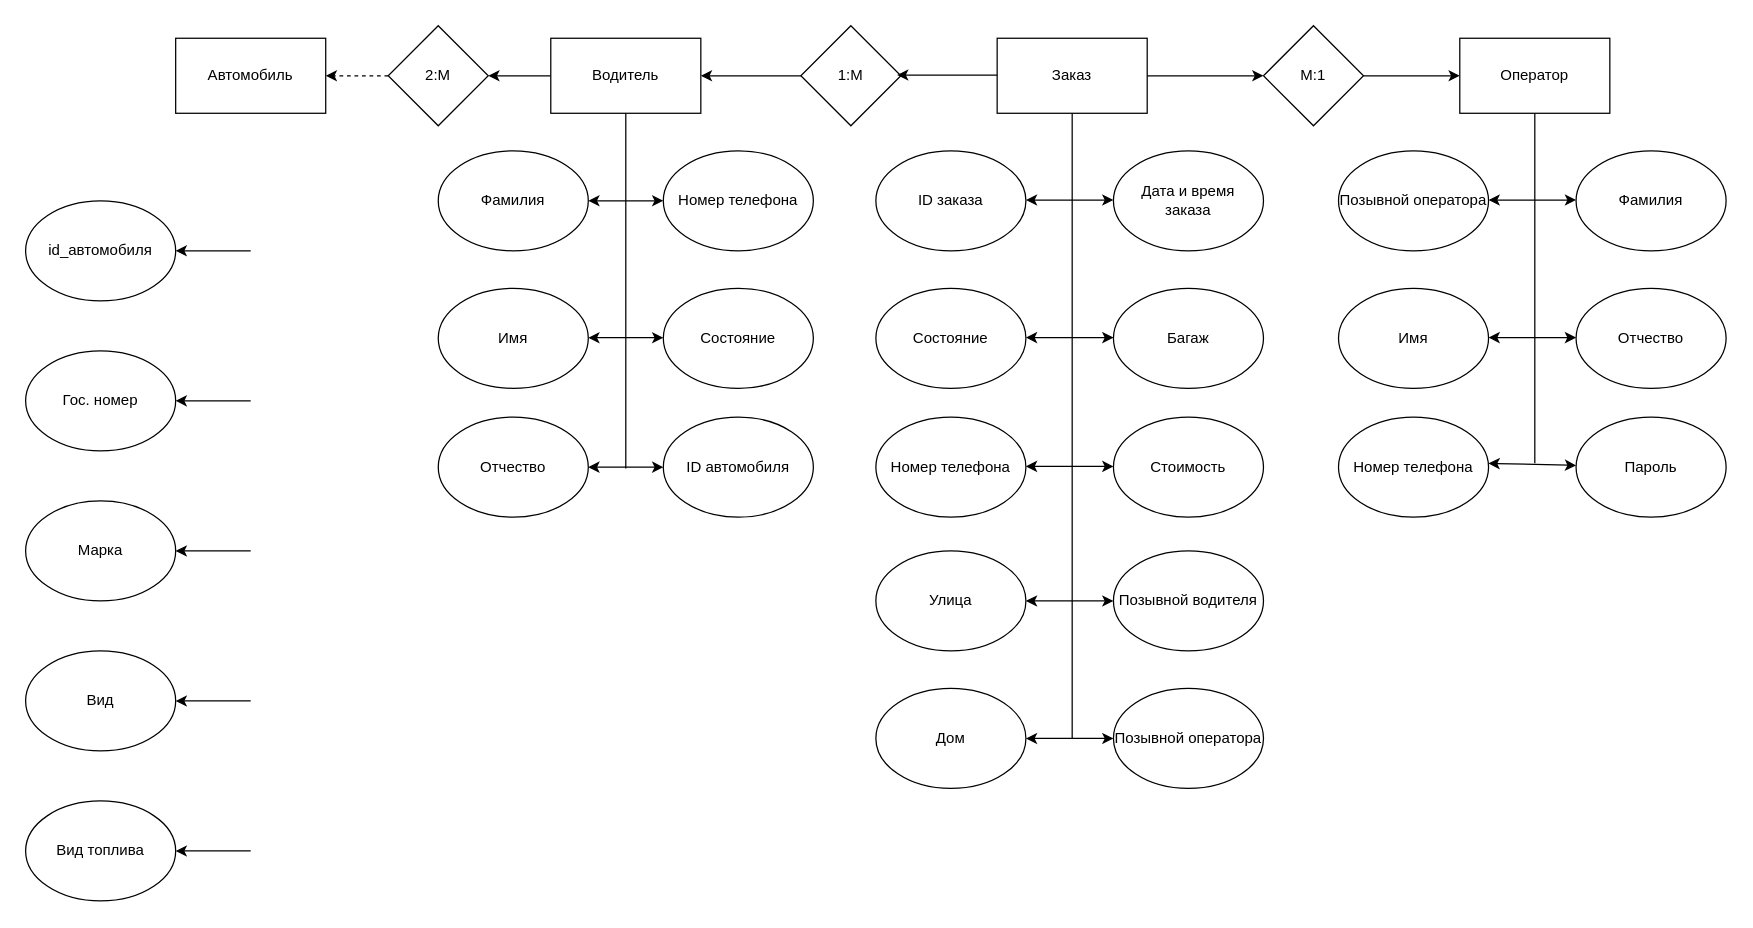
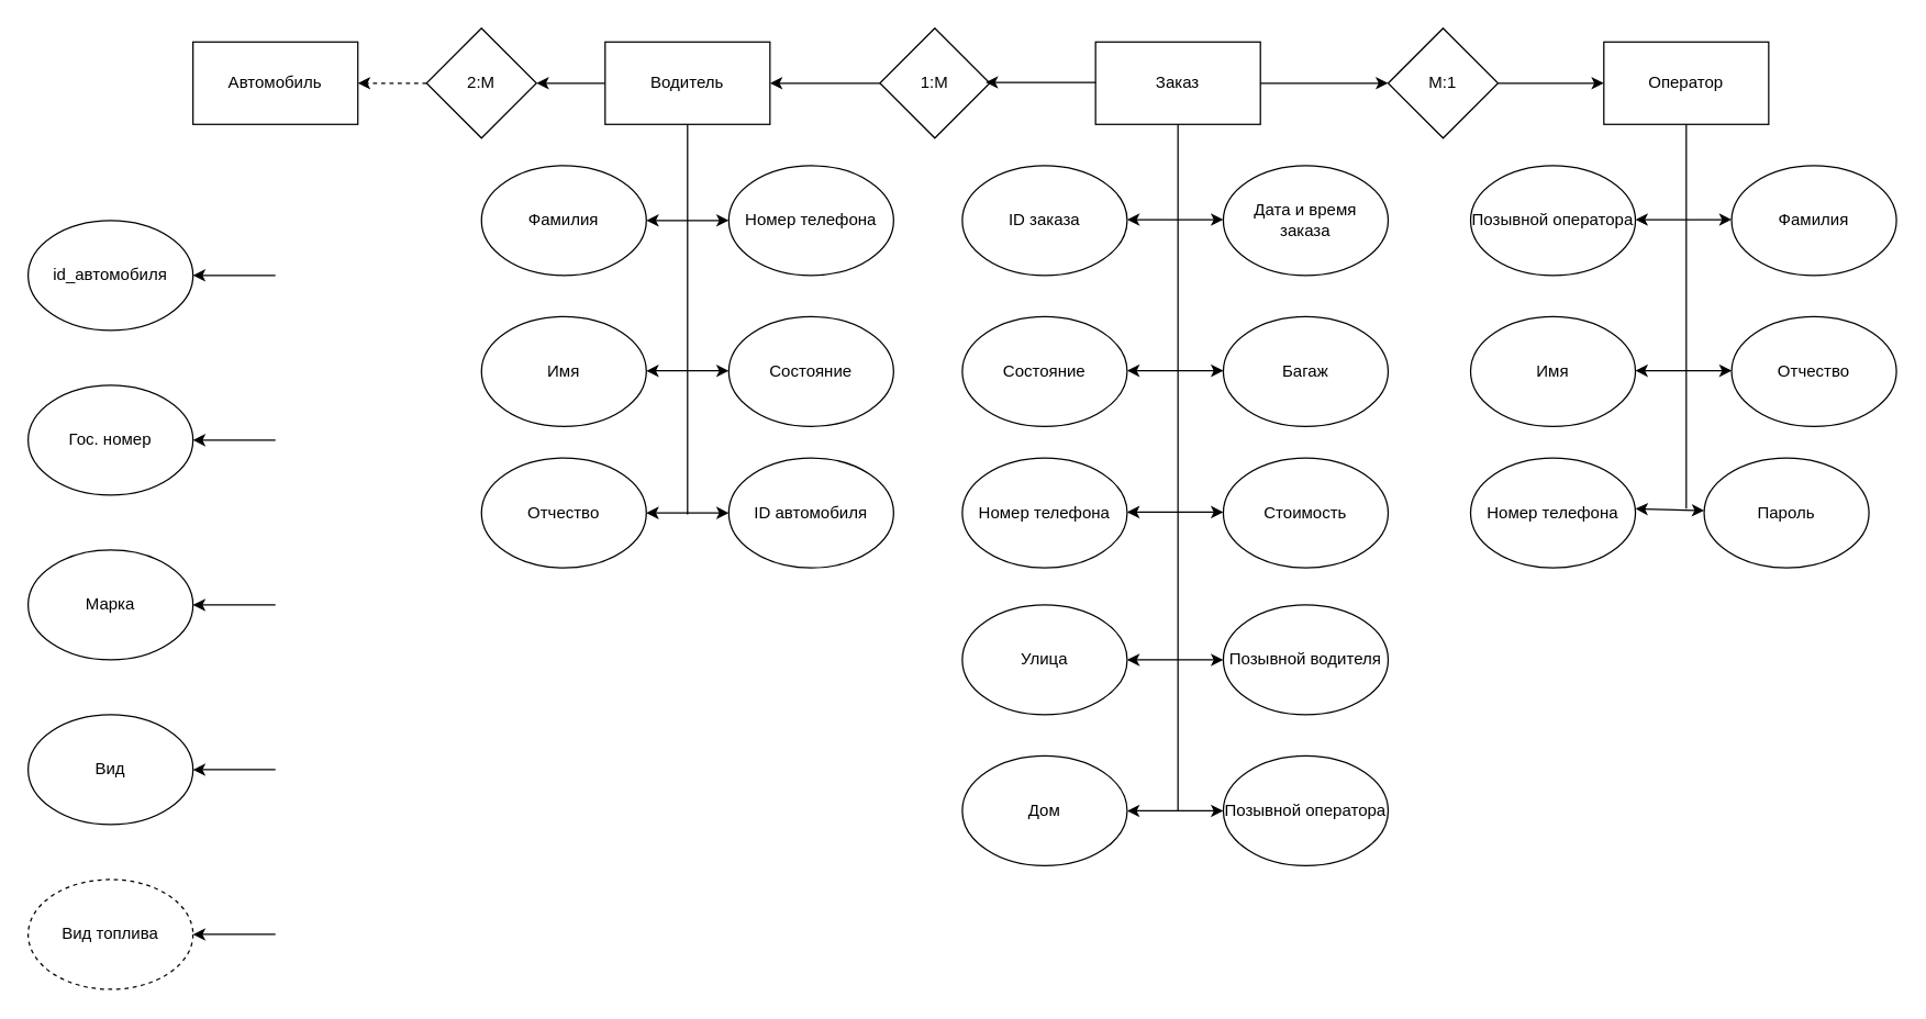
  <mxCell id="0" />
  <mxCell id="1" parent="0" />
  <mxCell id="2" value="Автомобиль" style="rounded=0;whiteSpace=wrap;html=1;shadow=0;" vertex="1" parent="1"><mxGeometry x="140" y="30" width="120" height="60" as="geometry" /></mxCell>
  <mxCell id="3" value="id_автомобиля" style="ellipse;whiteSpace=wrap;html=1;shadow=0;" vertex="1" parent="1"><mxGeometry x="20" y="160" width="120" height="80" as="geometry" /></mxCell>
  <mxCell id="4" value="Гос. номер" style="ellipse;whiteSpace=wrap;html=1;shadow=0;" vertex="1" parent="1"><mxGeometry x="20" y="280" width="120" height="80" as="geometry" /></mxCell>
  <mxCell id="5" value="Марка" style="ellipse;whiteSpace=wrap;html=1;shadow=0;" vertex="1" parent="1"><mxGeometry x="20" y="400" width="120" height="80" as="geometry" /></mxCell>
  <mxCell id="6" value="Вид" style="ellipse;whiteSpace=wrap;html=1;shadow=0;" vertex="1" parent="1"><mxGeometry x="20" y="520" width="120" height="80" as="geometry" /></mxCell>
- <mxCell id="7" value="Вид топлива" style="ellipse;whiteSpace=wrap;html=1;shadow=0;" vertex="1" parent="1"><mxGeometry x="20" y="640" width="120" height="80" as="geometry" /></mxCell>
+ <mxCell id="7" value="Вид топлива" style="ellipse;whiteSpace=wrap;html=1;shadow=0;dashed=1;" vertex="1" parent="1"><mxGeometry x="20" y="640" width="120" height="80" as="geometry" /></mxCell>
  <mxCell id="8" value="" style="endArrow=classic;html=1;rounded=0;entryX=1;entryY=0.5;entryDx=0;entryDy=0;" edge="1" parent="1" target="7"><mxGeometry width="50" height="50" relative="1" as="geometry"><mxPoint x="200" y="680" as="sourcePoint" /><mxPoint x="220" y="480" as="targetPoint" /></mxGeometry></mxCell>
  <mxCell id="9" value="" style="endArrow=classic;html=1;rounded=0;entryX=1;entryY=0.5;entryDx=0;entryDy=0;" edge="1" parent="1" target="6"><mxGeometry width="50" height="50" relative="1" as="geometry"><mxPoint x="200" y="560" as="sourcePoint" /><mxPoint x="220" y="390" as="targetPoint" /></mxGeometry></mxCell>
  <mxCell id="10" value="" style="endArrow=classic;html=1;rounded=0;entryX=1;entryY=0.5;entryDx=0;entryDy=0;" edge="1" parent="1" target="5"><mxGeometry width="50" height="50" relative="1" as="geometry"><mxPoint x="200" y="440" as="sourcePoint" /><mxPoint x="220" y="390" as="targetPoint" /></mxGeometry></mxCell>
  <mxCell id="11" value="" style="endArrow=classic;html=1;rounded=0;entryX=1;entryY=0.5;entryDx=0;entryDy=0;" edge="1" parent="1" target="4"><mxGeometry width="50" height="50" relative="1" as="geometry"><mxPoint x="200" y="320" as="sourcePoint" /><mxPoint x="220" y="270" as="targetPoint" /></mxGeometry></mxCell>
  <mxCell id="12" value="" style="endArrow=classic;html=1;rounded=0;entryX=1;entryY=0.5;entryDx=0;entryDy=0;" edge="1" parent="1" target="3"><mxGeometry width="50" height="50" relative="1" as="geometry"><mxPoint x="200" y="200" as="sourcePoint" /><mxPoint x="220" y="270" as="targetPoint" /></mxGeometry></mxCell>
  <mxCell id="13" value="" style="edgeStyle=orthogonalEdgeStyle;rounded=0;orthogonalLoop=1;jettySize=auto;html=1;dashed=1;" edge="1" parent="1" source="14" target="2"><mxGeometry relative="1" as="geometry" /></mxCell>
  <mxCell id="14" value="2:М" style="rhombus;whiteSpace=wrap;html=1;shadow=0;" vertex="1" parent="1"><mxGeometry x="310" y="20" width="80" height="80" as="geometry" /></mxCell>
  <mxCell id="15" value="" style="edgeStyle=orthogonalEdgeStyle;rounded=0;orthogonalLoop=1;jettySize=auto;html=1;" edge="1" parent="1" source="16" target="14"><mxGeometry relative="1" as="geometry" /></mxCell>
  <mxCell id="16" value="Водитель" style="rounded=0;whiteSpace=wrap;html=1;shadow=0;" vertex="1" parent="1"><mxGeometry x="440" y="30" width="120" height="60" as="geometry" /></mxCell>
  <mxCell id="17" value="Фамилия" style="ellipse;whiteSpace=wrap;html=1;shadow=0;" vertex="1" parent="1"><mxGeometry x="350" y="120" width="120" height="80" as="geometry" /></mxCell>
  <mxCell id="18" value="Имя" style="ellipse;whiteSpace=wrap;html=1;shadow=0;" vertex="1" parent="1"><mxGeometry x="350" y="230" width="120" height="80" as="geometry" /></mxCell>
  <mxCell id="19" value="Отчество" style="ellipse;whiteSpace=wrap;html=1;shadow=0;" vertex="1" parent="1"><mxGeometry x="350" y="333" width="120" height="80" as="geometry" /></mxCell>
  <mxCell id="20" value="Номер телефона" style="ellipse;whiteSpace=wrap;html=1;shadow=0;" vertex="1" parent="1"><mxGeometry x="530" y="120" width="120" height="80" as="geometry" /></mxCell>
  <mxCell id="21" value="Состояние" style="ellipse;whiteSpace=wrap;html=1;shadow=0;" vertex="1" parent="1"><mxGeometry x="530" y="230" width="120" height="80" as="geometry" /></mxCell>
  <mxCell id="22" value="ID автомобиля" style="ellipse;whiteSpace=wrap;html=1;shadow=0;" vertex="1" parent="1"><mxGeometry x="530" y="333" width="120" height="80" as="geometry" /></mxCell>
  <mxCell id="23" value="" style="endArrow=classic;startArrow=classic;html=1;rounded=0;entryX=0;entryY=0.5;entryDx=0;entryDy=0;exitX=1;exitY=0.5;exitDx=0;exitDy=0;" edge="1" parent="1" source="17" target="20"><mxGeometry width="50" height="50" relative="1" as="geometry"><mxPoint x="475" y="185" as="sourcePoint" /><mxPoint x="525" y="135" as="targetPoint" /></mxGeometry></mxCell>
  <mxCell id="24" value="" style="endArrow=classic;startArrow=classic;html=1;rounded=0;entryX=0;entryY=0.5;entryDx=0;entryDy=0;exitX=1;exitY=0.5;exitDx=0;exitDy=0;" edge="1" parent="1"><mxGeometry width="50" height="50" relative="1" as="geometry"><mxPoint x="470" y="269.5" as="sourcePoint" /><mxPoint x="530" y="269.5" as="targetPoint" /></mxGeometry></mxCell>
  <mxCell id="25" value="" style="endArrow=classic;startArrow=classic;html=1;rounded=0;entryX=0;entryY=0.5;entryDx=0;entryDy=0;exitX=1;exitY=0.5;exitDx=0;exitDy=0;" edge="1" parent="1"><mxGeometry width="50" height="50" relative="1" as="geometry"><mxPoint x="470" y="373" as="sourcePoint" /><mxPoint x="530" y="373" as="targetPoint" /></mxGeometry></mxCell>
  <mxCell id="26" value="" style="endArrow=none;html=1;rounded=0;entryX=0.5;entryY=1;entryDx=0;entryDy=0;" edge="1" parent="1" target="16"><mxGeometry width="50" height="50" relative="1" as="geometry"><mxPoint x="500" y="374" as="sourcePoint" /><mxPoint x="550" y="324" as="targetPoint" /></mxGeometry></mxCell>
  <mxCell id="27" value="1:М" style="rhombus;whiteSpace=wrap;html=1;shadow=0;" vertex="1" parent="1"><mxGeometry x="640" y="20" width="80" height="80" as="geometry" /></mxCell>
  <mxCell id="28" value="Заказ" style="rounded=0;whiteSpace=wrap;html=1;shadow=0;" vertex="1" parent="1"><mxGeometry x="797" y="30" width="120" height="60" as="geometry" /></mxCell>
  <mxCell id="29" value="ID заказа" style="ellipse;whiteSpace=wrap;html=1;shadow=0;" vertex="1" parent="1"><mxGeometry x="700" y="120" width="120" height="80" as="geometry" /></mxCell>
  <mxCell id="30" value="Состояние" style="ellipse;whiteSpace=wrap;html=1;shadow=0;" vertex="1" parent="1"><mxGeometry x="700" y="230" width="120" height="80" as="geometry" /></mxCell>
  <mxCell id="31" value="Номер телефона" style="ellipse;whiteSpace=wrap;html=1;shadow=0;" vertex="1" parent="1"><mxGeometry x="700" y="333" width="120" height="80" as="geometry" /></mxCell>
  <mxCell id="32" value="Улица" style="ellipse;whiteSpace=wrap;html=1;shadow=0;" vertex="1" parent="1"><mxGeometry x="700" y="440" width="120" height="80" as="geometry" /></mxCell>
  <mxCell id="33" value="Дом" style="ellipse;whiteSpace=wrap;html=1;shadow=0;" vertex="1" parent="1"><mxGeometry x="700" y="550" width="120" height="80" as="geometry" /></mxCell>
  <mxCell id="34" value="Багаж" style="ellipse;whiteSpace=wrap;html=1;shadow=0;" vertex="1" parent="1"><mxGeometry x="890" y="230" width="120" height="80" as="geometry" /></mxCell>
  <mxCell id="35" value="Стоимость" style="ellipse;whiteSpace=wrap;html=1;shadow=0;" vertex="1" parent="1"><mxGeometry x="890" y="333" width="120" height="80" as="geometry" /></mxCell>
  <mxCell id="36" value="Позывной водителя" style="ellipse;whiteSpace=wrap;html=1;shadow=0;" vertex="1" parent="1"><mxGeometry x="890" y="440" width="120" height="80" as="geometry" /></mxCell>
  <mxCell id="37" value="Позывной оператора" style="ellipse;whiteSpace=wrap;html=1;shadow=0;" vertex="1" parent="1"><mxGeometry x="890" y="550" width="120" height="80" as="geometry" /></mxCell>
  <mxCell id="38" value="Дата и время &lt;br&gt;заказа" style="ellipse;whiteSpace=wrap;html=1;shadow=0;" vertex="1" parent="1"><mxGeometry x="890" y="120" width="120" height="80" as="geometry" /></mxCell>
  <mxCell id="39" value="" style="endArrow=none;html=1;rounded=0;entryX=0.5;entryY=1;entryDx=0;entryDy=0;" edge="1" parent="1" target="28"><mxGeometry width="50" height="50" relative="1" as="geometry"><mxPoint x="857" y="590" as="sourcePoint" /><mxPoint x="940" y="340" as="targetPoint" /></mxGeometry></mxCell>
  <mxCell id="40" value="" style="endArrow=classic;startArrow=classic;html=1;rounded=0;exitX=1;exitY=0.5;exitDx=0;exitDy=0;entryX=0;entryY=0.5;entryDx=0;entryDy=0;" edge="1" parent="1" source="33" target="37"><mxGeometry width="50" height="50" relative="1" as="geometry"><mxPoint x="890" y="390" as="sourcePoint" /><mxPoint x="940" y="340" as="targetPoint" /></mxGeometry></mxCell>
  <mxCell id="41" value="" style="endArrow=classic;startArrow=classic;html=1;rounded=0;exitX=1;exitY=0.5;exitDx=0;exitDy=0;entryX=0;entryY=0.5;entryDx=0;entryDy=0;" edge="1" parent="1"><mxGeometry width="50" height="50" relative="1" as="geometry"><mxPoint x="820" y="480" as="sourcePoint" /><mxPoint x="890" y="480" as="targetPoint" /></mxGeometry></mxCell>
  <mxCell id="42" value="" style="endArrow=classic;startArrow=classic;html=1;rounded=0;exitX=1;exitY=0.5;exitDx=0;exitDy=0;entryX=0;entryY=0.5;entryDx=0;entryDy=0;" edge="1" parent="1"><mxGeometry width="50" height="50" relative="1" as="geometry"><mxPoint x="820" y="372.41" as="sourcePoint" /><mxPoint x="890" y="372.41" as="targetPoint" /></mxGeometry></mxCell>
  <mxCell id="43" value="" style="endArrow=classic;startArrow=classic;html=1;rounded=0;exitX=1;exitY=0.5;exitDx=0;exitDy=0;entryX=0;entryY=0.5;entryDx=0;entryDy=0;" edge="1" parent="1"><mxGeometry width="50" height="50" relative="1" as="geometry"><mxPoint x="820" y="269.41" as="sourcePoint" /><mxPoint x="890" y="269.41" as="targetPoint" /></mxGeometry></mxCell>
  <mxCell id="44" value="" style="endArrow=classic;startArrow=classic;html=1;rounded=0;exitX=1;exitY=0.5;exitDx=0;exitDy=0;entryX=0;entryY=0.5;entryDx=0;entryDy=0;" edge="1" parent="1"><mxGeometry width="50" height="50" relative="1" as="geometry"><mxPoint x="820" y="159.41" as="sourcePoint" /><mxPoint x="890" y="159.41" as="targetPoint" /></mxGeometry></mxCell>
  <mxCell id="45" style="edgeStyle=orthogonalEdgeStyle;rounded=0;orthogonalLoop=1;jettySize=auto;html=1;exitX=1;exitY=0.5;exitDx=0;exitDy=0;entryX=0;entryY=0.5;entryDx=0;entryDy=0;" edge="1" parent="1" source="46" target="47"><mxGeometry relative="1" as="geometry" /></mxCell>
  <mxCell id="46" value="М:1" style="rhombus;whiteSpace=wrap;html=1;shadow=0;" vertex="1" parent="1"><mxGeometry x="1010" y="20" width="80" height="80" as="geometry" /></mxCell>
  <mxCell id="47" value="Оператор" style="rounded=0;whiteSpace=wrap;html=1;shadow=0;" vertex="1" parent="1"><mxGeometry x="1167" y="30" width="120" height="60" as="geometry" /></mxCell>
  <mxCell id="48" value="Позывной оператора" style="ellipse;whiteSpace=wrap;html=1;shadow=0;" vertex="1" parent="1"><mxGeometry x="1070" y="120" width="120" height="80" as="geometry" /></mxCell>
  <mxCell id="49" value="Имя" style="ellipse;whiteSpace=wrap;html=1;shadow=0;" vertex="1" parent="1"><mxGeometry x="1070" y="230" width="120" height="80" as="geometry" /></mxCell>
  <mxCell id="50" value="Номер телефона" style="ellipse;whiteSpace=wrap;html=1;shadow=0;" vertex="1" parent="1"><mxGeometry x="1070" y="333" width="120" height="80" as="geometry" /></mxCell>
  <mxCell id="51" value="Отчество" style="ellipse;whiteSpace=wrap;html=1;shadow=0;" vertex="1" parent="1"><mxGeometry x="1260" y="230" width="120" height="80" as="geometry" /></mxCell>
- <mxCell id="52" value="Пароль" style="ellipse;whiteSpace=wrap;html=1;shadow=0;" vertex="1" parent="1"><mxGeometry x="1260" y="333" width="120" height="80" as="geometry" /></mxCell>
+ <mxCell id="52" value="Пароль" style="ellipse;whiteSpace=wrap;html=1;shadow=0;" vertex="1" parent="1"><mxGeometry x="1240" y="333" width="120" height="80" as="geometry" /></mxCell>
  <mxCell id="53" value="Фамилия" style="ellipse;whiteSpace=wrap;html=1;shadow=0;" vertex="1" parent="1"><mxGeometry x="1260" y="120" width="120" height="80" as="geometry" /></mxCell>
  <mxCell id="54" value="" style="endArrow=classic;startArrow=classic;html=1;rounded=0;exitX=1;exitY=0.5;exitDx=0;exitDy=0;entryX=0;entryY=0.5;entryDx=0;entryDy=0;" edge="1" parent="1"><mxGeometry width="50" height="50" relative="1" as="geometry"><mxPoint x="1190" y="269.41" as="sourcePoint" /><mxPoint x="1260" y="269.41" as="targetPoint" /></mxGeometry></mxCell>
  <mxCell id="55" value="" style="endArrow=classic;startArrow=classic;html=1;rounded=0;exitX=1;exitY=0.5;exitDx=0;exitDy=0;entryX=0;entryY=0.5;entryDx=0;entryDy=0;" edge="1" parent="1"><mxGeometry width="50" height="50" relative="1" as="geometry"><mxPoint x="1190" y="159.41" as="sourcePoint" /><mxPoint x="1260" y="159.41" as="targetPoint" /></mxGeometry></mxCell>
  <mxCell id="56" value="" style="endArrow=classic;html=1;rounded=0;exitX=1;exitY=0.5;exitDx=0;exitDy=0;entryX=0;entryY=0.5;entryDx=0;entryDy=0;" edge="1" parent="1" source="28" target="46"><mxGeometry width="50" height="50" relative="1" as="geometry"><mxPoint x="1100" y="260" as="sourcePoint" /><mxPoint x="1150" y="210" as="targetPoint" /></mxGeometry></mxCell>
  <mxCell id="57" value="" style="endArrow=none;html=1;rounded=0;entryX=0.5;entryY=1;entryDx=0;entryDy=0;" edge="1" parent="1" target="47"><mxGeometry width="50" height="50" relative="1" as="geometry"><mxPoint x="1227" y="370" as="sourcePoint" /><mxPoint x="1320" y="320" as="targetPoint" /></mxGeometry></mxCell>
  <mxCell id="58" value="" style="endArrow=classic;startArrow=classic;html=1;rounded=0;" edge="1" parent="1" target="52"><mxGeometry width="50" height="50" relative="1" as="geometry"><mxPoint x="1190" y="370" as="sourcePoint" /><mxPoint x="1240" y="320" as="targetPoint" /></mxGeometry></mxCell>
  <mxCell id="59" value="" style="endArrow=classic;html=1;rounded=0;exitX=0;exitY=0.5;exitDx=0;exitDy=0;entryX=1;entryY=0.5;entryDx=0;entryDy=0;" edge="1" parent="1" source="27" target="16"><mxGeometry width="50" height="50" relative="1" as="geometry"><mxPoint x="750" y="230" as="sourcePoint" /><mxPoint x="800" y="180" as="targetPoint" /></mxGeometry></mxCell>
  <mxCell id="60" value="" style="endArrow=classic;html=1;rounded=0;exitX=0;exitY=0.5;exitDx=0;exitDy=0;entryX=1;entryY=0.5;entryDx=0;entryDy=0;" edge="1" parent="1"><mxGeometry width="50" height="50" relative="1" as="geometry"><mxPoint x="797" y="59.41" as="sourcePoint" /><mxPoint x="717" y="59.41" as="targetPoint" /></mxGeometry></mxCell>
